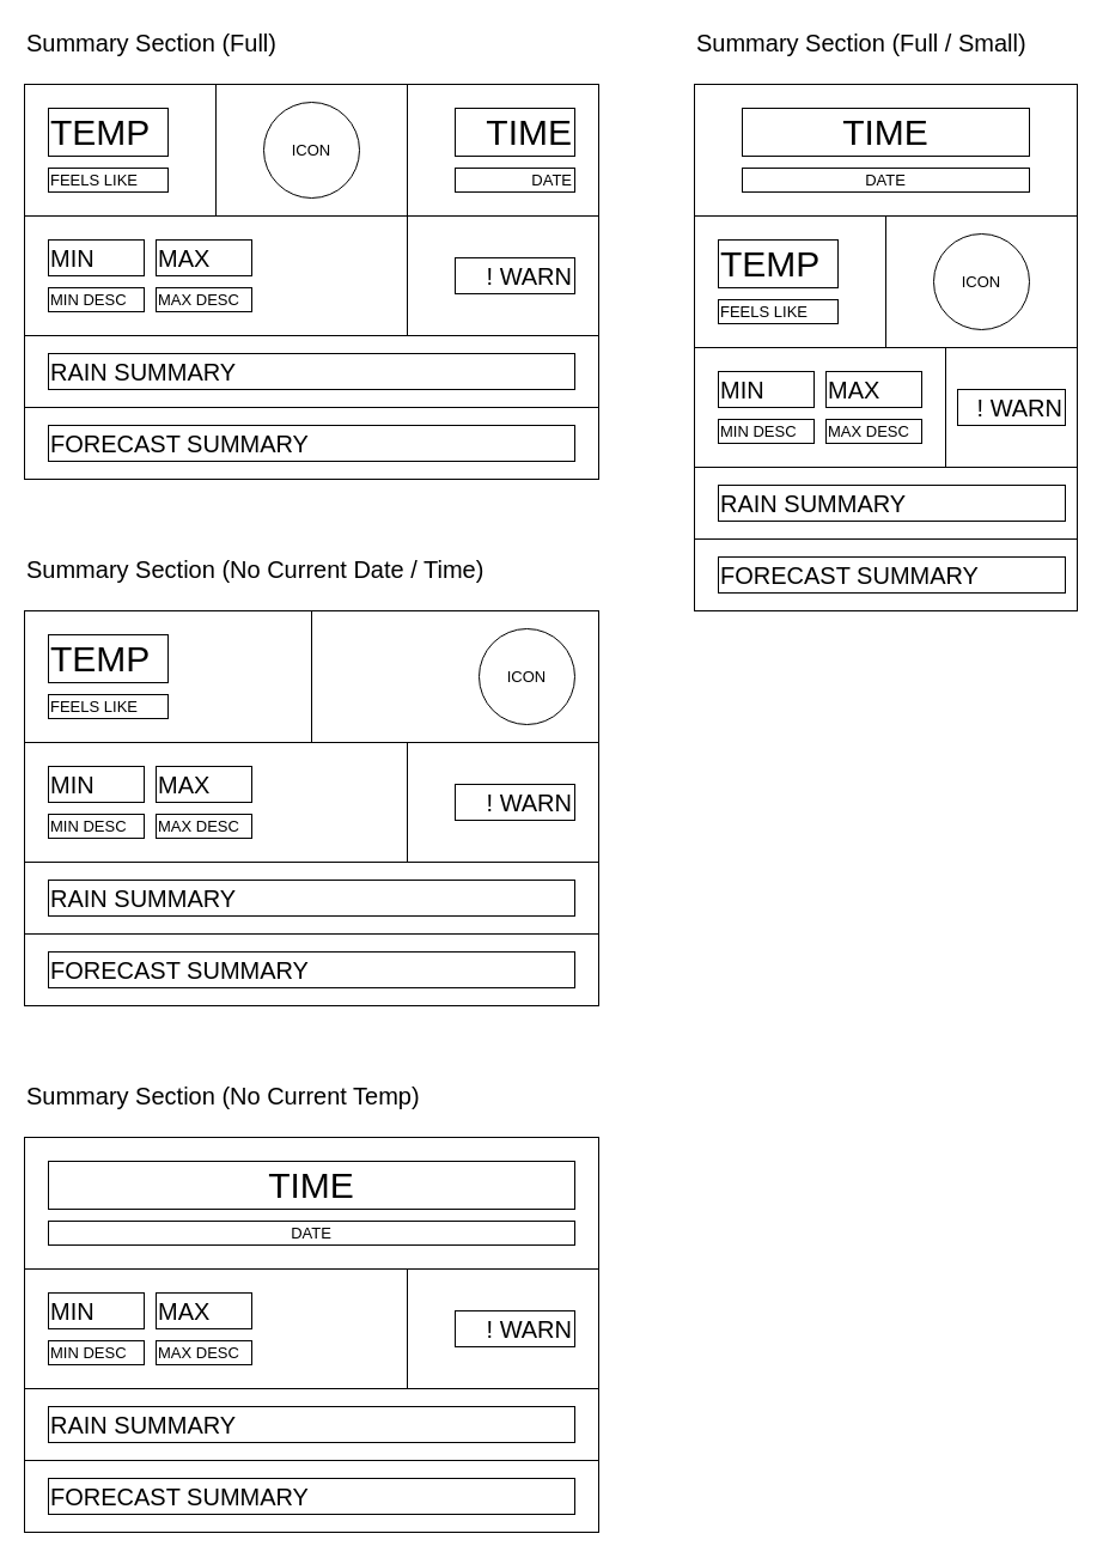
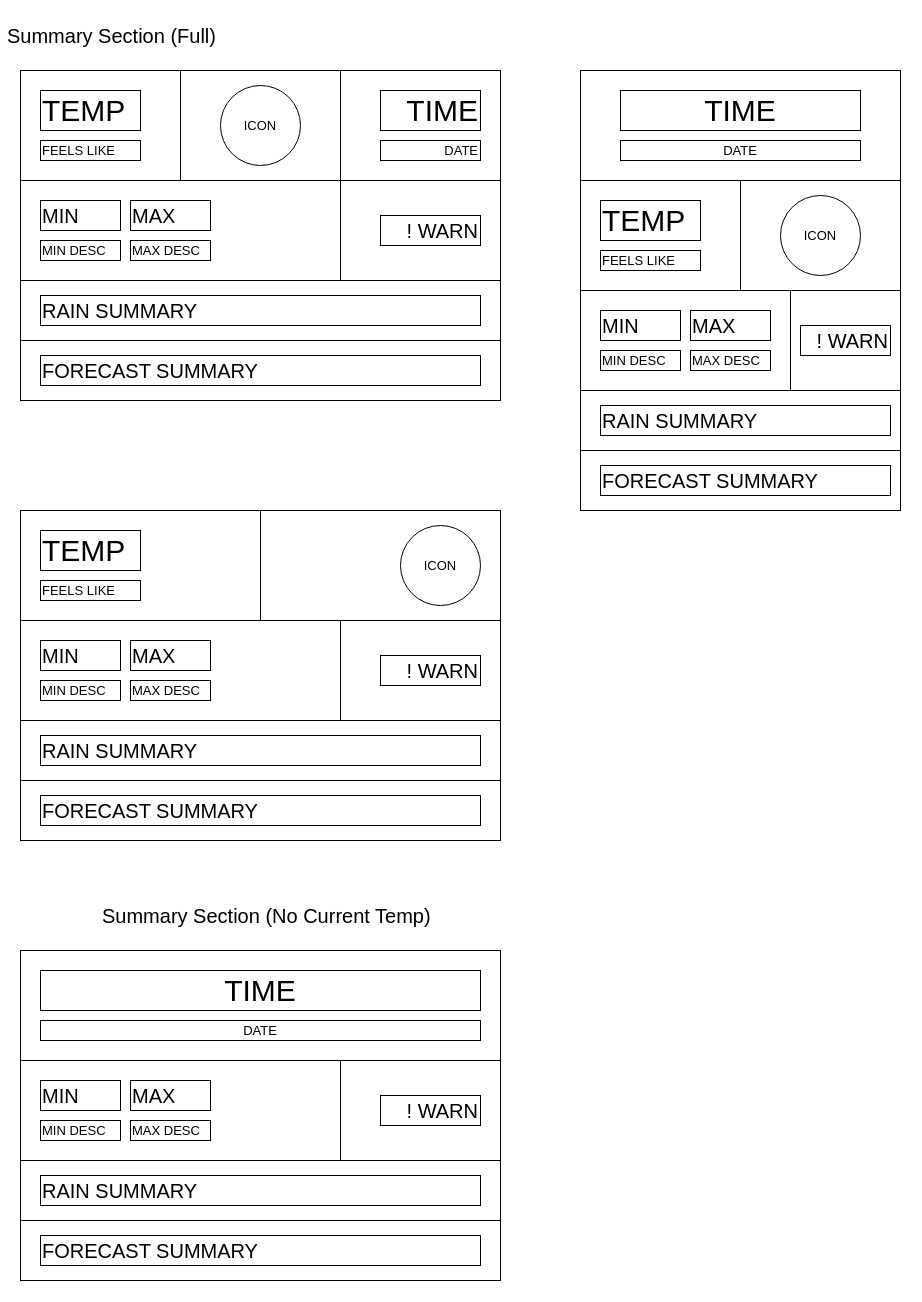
  <mxCell id="0" />
  <mxCell id="1" parent="0" />
  <mxCell id="2" value="" style="rounded=0;whiteSpace=wrap;html=1;" vertex="1" parent="1"><mxGeometry x="20" y="70" width="160" height="110" as="geometry" /></mxCell>
  <mxCell id="3" value="TEMP" style="rounded=0;whiteSpace=wrap;html=1;fontSize=30;align=left;" vertex="1" parent="1"><mxGeometry x="40" y="90" width="100" height="40" as="geometry" /></mxCell>
  <mxCell id="4" value="FEELS LIKE" style="rounded=0;whiteSpace=wrap;html=1;fontSize=13;align=left;" vertex="1" parent="1"><mxGeometry x="40" y="140" width="100" height="20" as="geometry" /></mxCell>
  <mxCell id="5" value="" style="rounded=0;whiteSpace=wrap;html=1;" vertex="1" parent="1"><mxGeometry x="180" y="70" width="160" height="110" as="geometry" /></mxCell>
  <mxCell id="6" value="" style="rounded=0;whiteSpace=wrap;html=1;" vertex="1" parent="1"><mxGeometry x="340" y="70" width="160" height="110" as="geometry" /></mxCell>
  <mxCell id="7" value="TIME" style="rounded=0;whiteSpace=wrap;html=1;fontSize=30;align=right;" vertex="1" parent="1"><mxGeometry x="380" y="90" width="100" height="40" as="geometry" /></mxCell>
  <mxCell id="8" value="DATE" style="rounded=0;whiteSpace=wrap;html=1;fontSize=13;align=right;" vertex="1" parent="1"><mxGeometry x="380" y="140" width="100" height="20" as="geometry" /></mxCell>
  <mxCell id="9" value="ICON" style="ellipse;whiteSpace=wrap;html=1;aspect=fixed;fontSize=13;" vertex="1" parent="1"><mxGeometry x="220" y="85" width="80" height="80" as="geometry" /></mxCell>
  <mxCell id="10" value="" style="rounded=0;whiteSpace=wrap;html=1;" vertex="1" parent="1"><mxGeometry x="20" y="180" width="320" height="100" as="geometry" /></mxCell>
  <mxCell id="11" value="MIN" style="rounded=0;whiteSpace=wrap;html=1;fontSize=20;align=left;" vertex="1" parent="1"><mxGeometry x="40" y="200" width="80" height="30" as="geometry" /></mxCell>
  <mxCell id="12" value="MIN DESC" style="rounded=0;whiteSpace=wrap;html=1;fontSize=13;align=left;" vertex="1" parent="1"><mxGeometry x="40" y="240" width="80" height="20" as="geometry" /></mxCell>
  <mxCell id="13" value="MAX" style="rounded=0;whiteSpace=wrap;html=1;fontSize=20;align=left;" vertex="1" parent="1"><mxGeometry x="130" y="200" width="80" height="30" as="geometry" /></mxCell>
  <mxCell id="14" value="MAX DESC" style="rounded=0;whiteSpace=wrap;html=1;fontSize=13;align=left;" vertex="1" parent="1"><mxGeometry x="130" y="240" width="80" height="20" as="geometry" /></mxCell>
  <mxCell id="15" value="" style="rounded=0;whiteSpace=wrap;html=1;" vertex="1" parent="1"><mxGeometry x="340" y="180" width="160" height="100" as="geometry" /></mxCell>
  <mxCell id="16" value="&amp;nbsp;! WARN" style="rounded=0;whiteSpace=wrap;html=1;fontSize=20;align=right;" vertex="1" parent="1"><mxGeometry x="380" y="215" width="100" height="30" as="geometry" /></mxCell>
- <mxCell id="17" value="Summary Section (Full)" style="text;html=1;strokeColor=none;fillColor=none;align=left;verticalAlign=middle;whiteSpace=wrap;rounded=0;fontSize=20;" vertex="1" parent="1"><mxGeometry x="20" y="20" width="320" height="30" as="geometry" /></mxCell>
+ <mxCell id="17" value="Summary Section (Full)" style="text;html=1;strokeColor=none;fillColor=none;align=left;verticalAlign=middle;whiteSpace=wrap;rounded=0;fontSize=20;" vertex="1" parent="1"><mxGeometry x="5" y="20" width="320" height="30" as="geometry" /></mxCell>
  <mxCell id="18" value="" style="rounded=0;whiteSpace=wrap;html=1;" vertex="1" parent="1"><mxGeometry x="20" y="280" width="480" height="60" as="geometry" /></mxCell>
  <mxCell id="19" value="RAIN SUMMARY" style="rounded=0;whiteSpace=wrap;html=1;fontSize=20;align=left;" vertex="1" parent="1"><mxGeometry x="40" y="295" width="440" height="30" as="geometry" /></mxCell>
  <mxCell id="20" value="" style="rounded=0;whiteSpace=wrap;html=1;" vertex="1" parent="1"><mxGeometry x="20" y="340" width="480" height="60" as="geometry" /></mxCell>
  <mxCell id="21" value="FORECAST SUMMARY" style="rounded=0;whiteSpace=wrap;html=1;fontSize=20;align=left;" vertex="1" parent="1"><mxGeometry x="40" y="355" width="440" height="30" as="geometry" /></mxCell>
  <mxCell id="22" value="" style="rounded=0;whiteSpace=wrap;html=1;" vertex="1" parent="1"><mxGeometry x="580" y="180" width="160" height="110" as="geometry" /></mxCell>
  <mxCell id="23" value="TEMP" style="rounded=0;whiteSpace=wrap;html=1;fontSize=30;align=left;" vertex="1" parent="1"><mxGeometry x="600" y="200" width="100" height="40" as="geometry" /></mxCell>
  <mxCell id="24" value="FEELS LIKE" style="rounded=0;whiteSpace=wrap;html=1;fontSize=13;align=left;" vertex="1" parent="1"><mxGeometry x="600" y="250" width="100" height="20" as="geometry" /></mxCell>
  <mxCell id="25" value="" style="rounded=0;whiteSpace=wrap;html=1;" vertex="1" parent="1"><mxGeometry x="740" y="180" width="160" height="110" as="geometry" /></mxCell>
  <mxCell id="26" value="" style="rounded=0;whiteSpace=wrap;html=1;" vertex="1" parent="1"><mxGeometry x="580" y="70" width="320" height="110" as="geometry" /></mxCell>
  <mxCell id="27" value="TIME" style="rounded=0;whiteSpace=wrap;html=1;fontSize=30;align=center;" vertex="1" parent="1"><mxGeometry x="620" y="90" width="240" height="40" as="geometry" /></mxCell>
  <mxCell id="28" value="DATE" style="rounded=0;whiteSpace=wrap;html=1;fontSize=13;align=center;" vertex="1" parent="1"><mxGeometry x="620" y="140" width="240" height="20" as="geometry" /></mxCell>
  <mxCell id="29" value="ICON" style="ellipse;whiteSpace=wrap;html=1;aspect=fixed;fontSize=13;" vertex="1" parent="1"><mxGeometry x="780" y="195" width="80" height="80" as="geometry" /></mxCell>
  <mxCell id="30" value="" style="rounded=0;whiteSpace=wrap;html=1;" vertex="1" parent="1"><mxGeometry x="580" y="290" width="210" height="100" as="geometry" /></mxCell>
  <mxCell id="31" value="MIN" style="rounded=0;whiteSpace=wrap;html=1;fontSize=20;align=left;" vertex="1" parent="1"><mxGeometry x="600" y="310" width="80" height="30" as="geometry" /></mxCell>
  <mxCell id="32" value="MIN DESC" style="rounded=0;whiteSpace=wrap;html=1;fontSize=13;align=left;" vertex="1" parent="1"><mxGeometry x="600" y="350" width="80" height="20" as="geometry" /></mxCell>
  <mxCell id="33" value="MAX" style="rounded=0;whiteSpace=wrap;html=1;fontSize=20;align=left;" vertex="1" parent="1"><mxGeometry x="690" y="310" width="80" height="30" as="geometry" /></mxCell>
  <mxCell id="34" value="MAX DESC" style="rounded=0;whiteSpace=wrap;html=1;fontSize=13;align=left;" vertex="1" parent="1"><mxGeometry x="690" y="350" width="80" height="20" as="geometry" /></mxCell>
  <mxCell id="35" value="" style="rounded=0;whiteSpace=wrap;html=1;" vertex="1" parent="1"><mxGeometry x="790" y="290" width="110" height="100" as="geometry" /></mxCell>
  <mxCell id="36" value="&amp;nbsp;! WARN" style="rounded=0;whiteSpace=wrap;html=1;fontSize=20;align=right;" vertex="1" parent="1"><mxGeometry x="800" y="325" width="90" height="30" as="geometry" /></mxCell>
- <mxCell id="37" value="Summary Section (Full / Small)" style="text;html=1;strokeColor=none;fillColor=none;align=left;verticalAlign=middle;whiteSpace=wrap;rounded=0;fontSize=20;" vertex="1" parent="1"><mxGeometry x="580" y="20" width="320" height="30" as="geometry" /></mxCell>
  <mxCell id="38" value="" style="rounded=0;whiteSpace=wrap;html=1;" vertex="1" parent="1"><mxGeometry x="580" y="390" width="320" height="60" as="geometry" /></mxCell>
  <mxCell id="39" value="RAIN SUMMARY" style="rounded=0;whiteSpace=wrap;html=1;fontSize=20;align=left;" vertex="1" parent="1"><mxGeometry x="600" y="405" width="290" height="30" as="geometry" /></mxCell>
  <mxCell id="40" value="" style="rounded=0;whiteSpace=wrap;html=1;" vertex="1" parent="1"><mxGeometry x="580" y="450" width="320" height="60" as="geometry" /></mxCell>
  <mxCell id="41" value="FORECAST SUMMARY" style="rounded=0;whiteSpace=wrap;html=1;fontSize=20;align=left;" vertex="1" parent="1"><mxGeometry x="600" y="465" width="290" height="30" as="geometry" /></mxCell>
  <mxCell id="42" value="" style="rounded=0;whiteSpace=wrap;html=1;" vertex="1" parent="1"><mxGeometry x="20" y="510" width="240" height="110" as="geometry" /></mxCell>
  <mxCell id="43" value="TEMP" style="rounded=0;whiteSpace=wrap;html=1;fontSize=30;align=left;" vertex="1" parent="1"><mxGeometry x="40" y="530" width="100" height="40" as="geometry" /></mxCell>
  <mxCell id="44" value="FEELS LIKE" style="rounded=0;whiteSpace=wrap;html=1;fontSize=13;align=left;" vertex="1" parent="1"><mxGeometry x="40" y="580" width="100" height="20" as="geometry" /></mxCell>
  <mxCell id="45" value="" style="rounded=0;whiteSpace=wrap;html=1;" vertex="1" parent="1"><mxGeometry x="260" y="510" width="240" height="110" as="geometry" /></mxCell>
  <mxCell id="46" value="ICON" style="ellipse;whiteSpace=wrap;html=1;aspect=fixed;fontSize=13;" vertex="1" parent="1"><mxGeometry x="400" y="525" width="80" height="80" as="geometry" /></mxCell>
  <mxCell id="47" value="" style="rounded=0;whiteSpace=wrap;html=1;" vertex="1" parent="1"><mxGeometry x="20" y="620" width="320" height="100" as="geometry" /></mxCell>
  <mxCell id="48" value="MIN" style="rounded=0;whiteSpace=wrap;html=1;fontSize=20;align=left;" vertex="1" parent="1"><mxGeometry x="40" y="640" width="80" height="30" as="geometry" /></mxCell>
  <mxCell id="49" value="MIN DESC" style="rounded=0;whiteSpace=wrap;html=1;fontSize=13;align=left;" vertex="1" parent="1"><mxGeometry x="40" y="680" width="80" height="20" as="geometry" /></mxCell>
  <mxCell id="50" value="MAX" style="rounded=0;whiteSpace=wrap;html=1;fontSize=20;align=left;" vertex="1" parent="1"><mxGeometry x="130" y="640" width="80" height="30" as="geometry" /></mxCell>
  <mxCell id="51" value="MAX DESC" style="rounded=0;whiteSpace=wrap;html=1;fontSize=13;align=left;" vertex="1" parent="1"><mxGeometry x="130" y="680" width="80" height="20" as="geometry" /></mxCell>
  <mxCell id="52" value="" style="rounded=0;whiteSpace=wrap;html=1;" vertex="1" parent="1"><mxGeometry x="340" y="620" width="160" height="100" as="geometry" /></mxCell>
  <mxCell id="53" value="&amp;nbsp;! WARN" style="rounded=0;whiteSpace=wrap;html=1;fontSize=20;align=right;" vertex="1" parent="1"><mxGeometry x="380" y="655" width="100" height="30" as="geometry" /></mxCell>
- <mxCell id="54" value="Summary Section (No Current Date / Time)" style="text;html=1;strokeColor=none;fillColor=none;align=left;verticalAlign=middle;whiteSpace=wrap;rounded=0;fontSize=20;" vertex="1" parent="1"><mxGeometry x="20" y="460" width="400" height="30" as="geometry" /></mxCell>
  <mxCell id="55" value="" style="rounded=0;whiteSpace=wrap;html=1;" vertex="1" parent="1"><mxGeometry x="20" y="720" width="480" height="60" as="geometry" /></mxCell>
  <mxCell id="56" value="RAIN SUMMARY" style="rounded=0;whiteSpace=wrap;html=1;fontSize=20;align=left;" vertex="1" parent="1"><mxGeometry x="40" y="735" width="440" height="30" as="geometry" /></mxCell>
  <mxCell id="57" value="" style="rounded=0;whiteSpace=wrap;html=1;" vertex="1" parent="1"><mxGeometry x="20" y="780" width="480" height="60" as="geometry" /></mxCell>
  <mxCell id="58" value="FORECAST SUMMARY" style="rounded=0;whiteSpace=wrap;html=1;fontSize=20;align=left;" vertex="1" parent="1"><mxGeometry x="40" y="795" width="440" height="30" as="geometry" /></mxCell>
  <mxCell id="59" value="" style="rounded=0;whiteSpace=wrap;html=1;" vertex="1" parent="1"><mxGeometry x="20" y="950" width="480" height="110" as="geometry" /></mxCell>
  <mxCell id="60" value="TIME" style="rounded=0;whiteSpace=wrap;html=1;fontSize=30;align=center;" vertex="1" parent="1"><mxGeometry x="40" y="970" width="440" height="40" as="geometry" /></mxCell>
  <mxCell id="61" value="DATE" style="rounded=0;whiteSpace=wrap;html=1;fontSize=13;align=center;" vertex="1" parent="1"><mxGeometry x="40" y="1020" width="440" height="20" as="geometry" /></mxCell>
  <mxCell id="62" value="" style="rounded=0;whiteSpace=wrap;html=1;" vertex="1" parent="1"><mxGeometry x="20" y="1060" width="320" height="100" as="geometry" /></mxCell>
  <mxCell id="63" value="MIN" style="rounded=0;whiteSpace=wrap;html=1;fontSize=20;align=left;" vertex="1" parent="1"><mxGeometry x="40" y="1080" width="80" height="30" as="geometry" /></mxCell>
  <mxCell id="64" value="MIN DESC" style="rounded=0;whiteSpace=wrap;html=1;fontSize=13;align=left;" vertex="1" parent="1"><mxGeometry x="40" y="1120" width="80" height="20" as="geometry" /></mxCell>
  <mxCell id="65" value="MAX" style="rounded=0;whiteSpace=wrap;html=1;fontSize=20;align=left;" vertex="1" parent="1"><mxGeometry x="130" y="1080" width="80" height="30" as="geometry" /></mxCell>
  <mxCell id="66" value="MAX DESC" style="rounded=0;whiteSpace=wrap;html=1;fontSize=13;align=left;" vertex="1" parent="1"><mxGeometry x="130" y="1120" width="80" height="20" as="geometry" /></mxCell>
  <mxCell id="67" value="" style="rounded=0;whiteSpace=wrap;html=1;" vertex="1" parent="1"><mxGeometry x="340" y="1060" width="160" height="100" as="geometry" /></mxCell>
  <mxCell id="68" value="&amp;nbsp;! WARN" style="rounded=0;whiteSpace=wrap;html=1;fontSize=20;align=right;" vertex="1" parent="1"><mxGeometry x="380" y="1095" width="100" height="30" as="geometry" /></mxCell>
- <mxCell id="69" value="Summary Section (No Current Temp)" style="text;html=1;strokeColor=none;fillColor=none;align=left;verticalAlign=middle;whiteSpace=wrap;rounded=0;fontSize=20;" vertex="1" parent="1"><mxGeometry x="20" y="900" width="340" height="30" as="geometry" /></mxCell>
+ <mxCell id="69" value="Summary Section (No Current Temp)" style="text;html=1;strokeColor=none;fillColor=none;align=left;verticalAlign=middle;whiteSpace=wrap;rounded=0;fontSize=20;" vertex="1" parent="1"><mxGeometry x="100" y="900" width="340" height="30" as="geometry" /></mxCell>
  <mxCell id="70" value="" style="rounded=0;whiteSpace=wrap;html=1;" vertex="1" parent="1"><mxGeometry x="20" y="1160" width="480" height="60" as="geometry" /></mxCell>
  <mxCell id="71" value="RAIN SUMMARY" style="rounded=0;whiteSpace=wrap;html=1;fontSize=20;align=left;" vertex="1" parent="1"><mxGeometry x="40" y="1175" width="440" height="30" as="geometry" /></mxCell>
  <mxCell id="72" value="" style="rounded=0;whiteSpace=wrap;html=1;" vertex="1" parent="1"><mxGeometry x="20" y="1220" width="480" height="60" as="geometry" /></mxCell>
  <mxCell id="73" value="FORECAST SUMMARY" style="rounded=0;whiteSpace=wrap;html=1;fontSize=20;align=left;" vertex="1" parent="1"><mxGeometry x="40" y="1235" width="440" height="30" as="geometry" /></mxCell>
